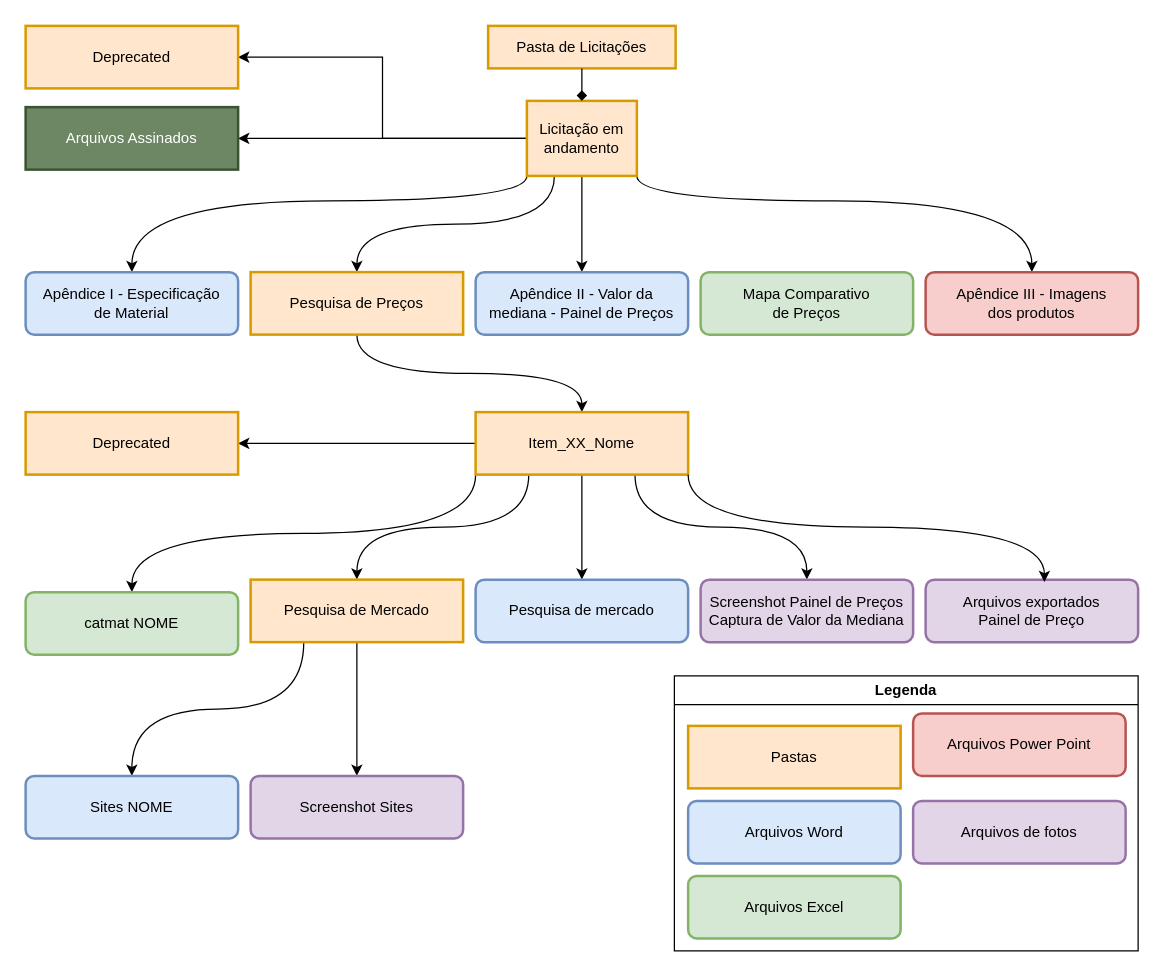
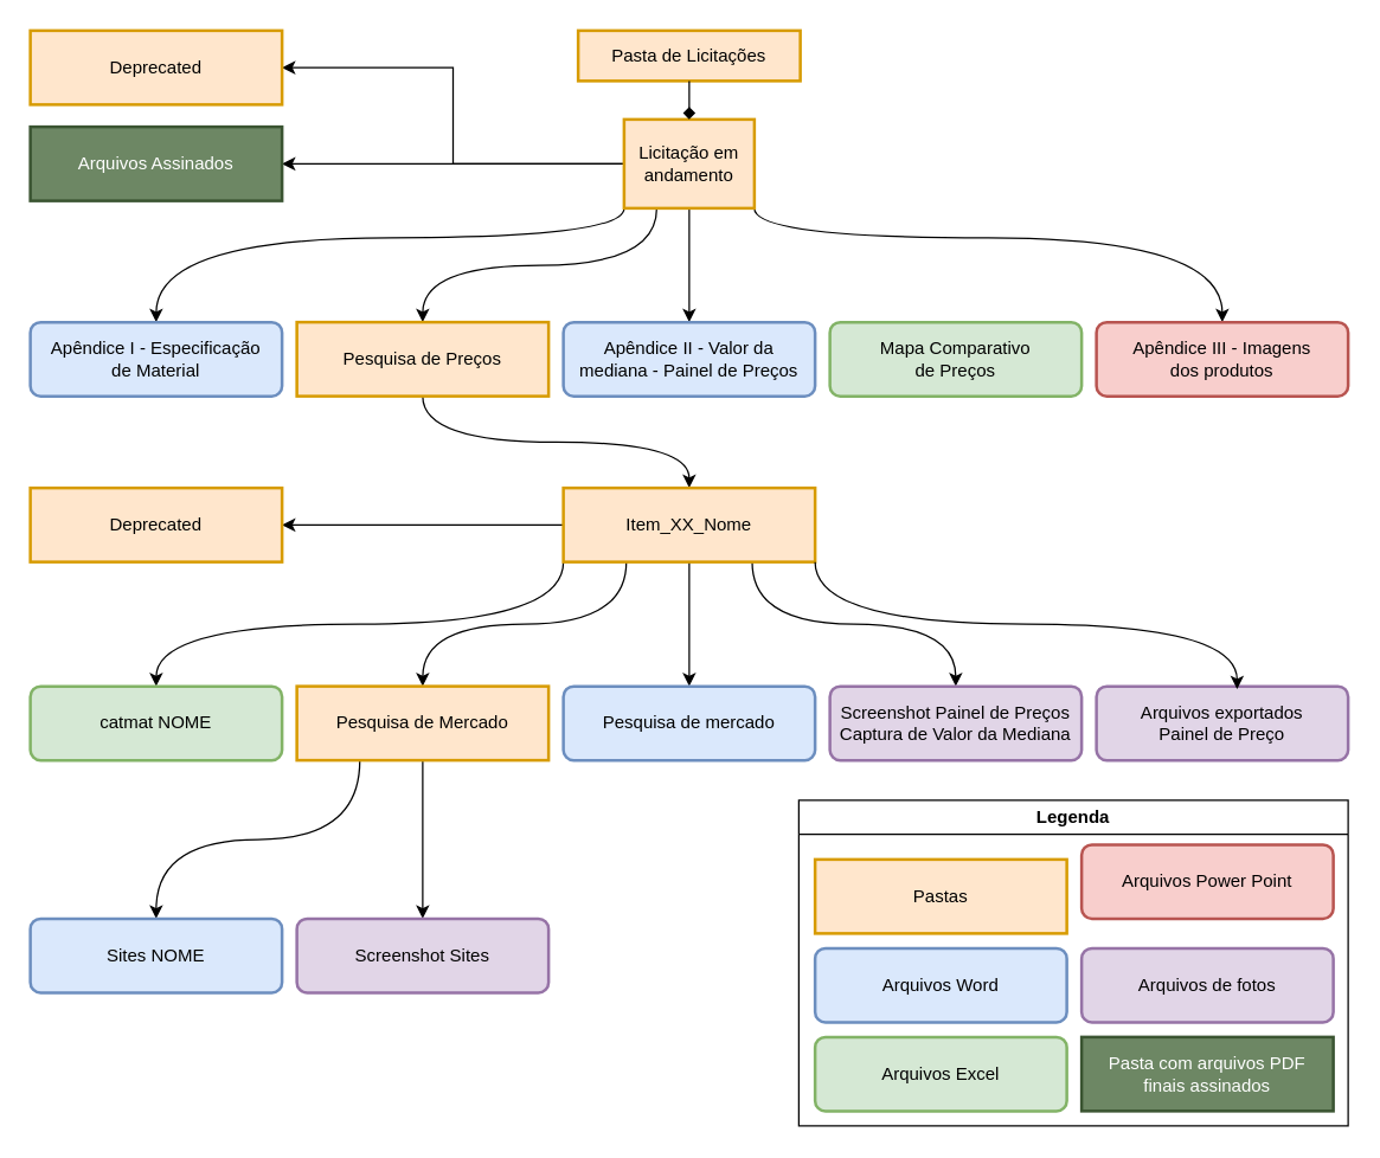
  <mxCell id="0" />
  <mxCell id="1" parent="0" />
  <mxCell id="2" value="Pasta de Licitações" style="whiteSpace=wrap;strokeWidth=2;fillColor=#ffe6cc;strokeColor=#d79b00;" parent="1" vertex="1"><mxGeometry x="390" y="20" width="150" height="34" as="geometry" /></mxCell>
  <mxCell id="3" style="edgeStyle=orthogonalEdgeStyle;rounded=0;orthogonalLoop=1;jettySize=auto;html=1;exitX=0;exitY=1;exitDx=0;exitDy=0;entryX=0.5;entryY=0;entryDx=0;entryDy=0;curved=1;" edge="1" parent="1" source="9" target="10"><mxGeometry relative="1" as="geometry"><Array as="points"><mxPoint x="421" y="160" /><mxPoint x="105" y="160" /></Array></mxGeometry></mxCell>
  <mxCell id="4" style="edgeStyle=orthogonalEdgeStyle;rounded=0;orthogonalLoop=1;jettySize=auto;html=1;exitX=0.25;exitY=1;exitDx=0;exitDy=0;entryX=0.5;entryY=0;entryDx=0;entryDy=0;curved=1;" edge="1" parent="1" source="9" target="13"><mxGeometry relative="1" as="geometry" /></mxCell>
  <mxCell id="5" style="edgeStyle=orthogonalEdgeStyle;rounded=0;orthogonalLoop=1;jettySize=auto;html=1;exitX=0;exitY=0.5;exitDx=0;exitDy=0;entryX=1;entryY=0.5;entryDx=0;entryDy=0;" edge="1" parent="1" source="9" target="16"><mxGeometry relative="1" as="geometry" /></mxCell>
  <mxCell id="6" style="edgeStyle=orthogonalEdgeStyle;rounded=0;orthogonalLoop=1;jettySize=auto;html=1;exitX=0;exitY=0.5;exitDx=0;exitDy=0;entryX=1;entryY=0.5;entryDx=0;entryDy=0;" edge="1" parent="1" source="9" target="18"><mxGeometry relative="1" as="geometry" /></mxCell>
  <mxCell id="7" style="edgeStyle=orthogonalEdgeStyle;rounded=0;orthogonalLoop=1;jettySize=auto;html=1;exitX=0.5;exitY=1;exitDx=0;exitDy=0;entryX=0.5;entryY=0;entryDx=0;entryDy=0;" edge="1" parent="1" source="9" target="14"><mxGeometry relative="1" as="geometry" /></mxCell>
  <mxCell id="8" style="edgeStyle=orthogonalEdgeStyle;rounded=0;orthogonalLoop=1;jettySize=auto;html=1;exitX=1;exitY=1;exitDx=0;exitDy=0;entryX=0.5;entryY=0;entryDx=0;entryDy=0;curved=1;" edge="1" parent="1" source="9" target="17"><mxGeometry relative="1" as="geometry"><Array as="points"><mxPoint x="509" y="160" /><mxPoint x="825" y="160" /></Array></mxGeometry></mxCell>
  <mxCell id="9" value="Licitação em andamento" style="whiteSpace=wrap;strokeWidth=2;fillColor=#ffe6cc;strokeColor=#d79b00;" parent="1" vertex="1"><mxGeometry x="421" y="80" width="88" height="60" as="geometry" /></mxCell>
  <mxCell id="10" value="Apêndice I - Especificação&#10;de Material" style="rounded=1;absoluteArcSize=1;arcSize=14;whiteSpace=wrap;strokeWidth=2;fillColor=#dae8fc;strokeColor=#6c8ebf;" parent="1" vertex="1"><mxGeometry x="20" y="217" width="170" height="50" as="geometry" /></mxCell>
  <mxCell id="11" value="" style="curved=1;startArrow=none;endArrow=diamond;exitX=0.5;exitY=1;entryX=0.5;entryY=0;" parent="1" source="2" target="9" edge="1"><mxGeometry relative="1" as="geometry"><Array as="points" /></mxGeometry></mxCell>
  <mxCell id="12" style="edgeStyle=orthogonalEdgeStyle;rounded=0;orthogonalLoop=1;jettySize=auto;html=1;exitX=0.5;exitY=1;exitDx=0;exitDy=0;entryX=0.5;entryY=0;entryDx=0;entryDy=0;curved=1;" edge="1" parent="1" source="13" target="24"><mxGeometry relative="1" as="geometry" /></mxCell>
  <mxCell id="13" value="Pesquisa de Preços" style="rounded=0;absoluteArcSize=1;arcSize=14;whiteSpace=wrap;strokeWidth=2;fillColor=#ffe6cc;strokeColor=#d79b00;" vertex="1" parent="1"><mxGeometry x="200" y="217" width="170" height="50" as="geometry" /></mxCell>
  <mxCell id="14" value="Apêndice II - Valor da&#10;mediana - Painel de Preços" style="rounded=1;absoluteArcSize=1;arcSize=14;whiteSpace=wrap;strokeWidth=2;fillColor=#dae8fc;strokeColor=#6c8ebf;" vertex="1" parent="1"><mxGeometry x="380" y="217" width="170" height="50" as="geometry" /></mxCell>
  <mxCell id="15" value="Mapa Comparativo&#10;de Preços" style="rounded=1;absoluteArcSize=1;arcSize=14;whiteSpace=wrap;strokeWidth=2;fillColor=#d5e8d4;strokeColor=#82b366;" vertex="1" parent="1"><mxGeometry x="560" y="217" width="170" height="50" as="geometry" /></mxCell>
  <mxCell id="16" value="Deprecated" style="rounded=0;absoluteArcSize=1;arcSize=14;whiteSpace=wrap;strokeWidth=2;fillColor=#ffe6cc;strokeColor=#d79b00;" vertex="1" parent="1"><mxGeometry x="20" y="20" width="170" height="50" as="geometry" /></mxCell>
  <mxCell id="17" value="Apêndice III - Imagens&#10;dos produtos" style="rounded=1;absoluteArcSize=1;arcSize=14;whiteSpace=wrap;strokeWidth=2;fillColor=#f8cecc;strokeColor=#b85450;" vertex="1" parent="1"><mxGeometry x="740" y="217" width="170" height="50" as="geometry" /></mxCell>
  <mxCell id="18" value="Arquivos Assinados" style="rounded=0;absoluteArcSize=1;arcSize=14;whiteSpace=wrap;strokeWidth=2;fillColor=#6d8764;strokeColor=#3A5431;fontColor=#ffffff;" vertex="1" parent="1"><mxGeometry x="20" y="85" width="170" height="50" as="geometry" /></mxCell>
  <mxCell id="19" style="edgeStyle=orthogonalEdgeStyle;rounded=0;orthogonalLoop=1;jettySize=auto;html=1;exitX=0;exitY=0.5;exitDx=0;exitDy=0;entryX=1;entryY=0.5;entryDx=0;entryDy=0;" edge="1" parent="1" source="24" target="25"><mxGeometry relative="1" as="geometry" /></mxCell>
  <mxCell id="20" style="edgeStyle=orthogonalEdgeStyle;rounded=0;orthogonalLoop=1;jettySize=auto;html=1;exitX=0.5;exitY=1;exitDx=0;exitDy=0;entryX=0.5;entryY=0;entryDx=0;entryDy=0;curved=1;" edge="1" parent="1" source="24" target="30"><mxGeometry relative="1" as="geometry" /></mxCell>
  <mxCell id="21" style="edgeStyle=orthogonalEdgeStyle;rounded=0;orthogonalLoop=1;jettySize=auto;html=1;exitX=0.75;exitY=1;exitDx=0;exitDy=0;entryX=0.5;entryY=0;entryDx=0;entryDy=0;curved=1;" edge="1" parent="1" source="24" target="32"><mxGeometry relative="1" as="geometry" /></mxCell>
  <mxCell id="22" style="edgeStyle=orthogonalEdgeStyle;rounded=0;orthogonalLoop=1;jettySize=auto;html=1;exitX=0;exitY=1;exitDx=0;exitDy=0;entryX=0.5;entryY=0;entryDx=0;entryDy=0;curved=1;" edge="1" parent="1" source="24" target="29"><mxGeometry relative="1" as="geometry" /></mxCell>
  <mxCell id="23" style="edgeStyle=orthogonalEdgeStyle;rounded=0;orthogonalLoop=1;jettySize=auto;html=1;exitX=0.25;exitY=1;exitDx=0;exitDy=0;entryX=0.5;entryY=0;entryDx=0;entryDy=0;curved=1;" edge="1" parent="1" source="24" target="28"><mxGeometry relative="1" as="geometry" /></mxCell>
  <mxCell id="24" value="Item_XX_Nome" style="rounded=0;absoluteArcSize=1;arcSize=14;whiteSpace=wrap;strokeWidth=2;fillColor=#ffe6cc;strokeColor=#d79b00;" vertex="1" parent="1"><mxGeometry x="380" y="329" width="170" height="50" as="geometry" /></mxCell>
  <mxCell id="25" value="Deprecated" style="rounded=0;absoluteArcSize=1;arcSize=14;whiteSpace=wrap;strokeWidth=2;fillColor=#ffe6cc;strokeColor=#d79b00;" vertex="1" parent="1"><mxGeometry x="20" y="329" width="170" height="50" as="geometry" /></mxCell>
  <mxCell id="26" style="edgeStyle=orthogonalEdgeStyle;rounded=0;orthogonalLoop=1;jettySize=auto;html=1;exitX=0.5;exitY=1;exitDx=0;exitDy=0;entryX=0.5;entryY=0;entryDx=0;entryDy=0;" edge="1" parent="1" source="28" target="35"><mxGeometry relative="1" as="geometry" /></mxCell>
  <mxCell id="27" style="edgeStyle=orthogonalEdgeStyle;rounded=0;orthogonalLoop=1;jettySize=auto;html=1;exitX=0.25;exitY=1;exitDx=0;exitDy=0;entryX=0.5;entryY=0;entryDx=0;entryDy=0;curved=1;" edge="1" parent="1" source="28" target="34"><mxGeometry relative="1" as="geometry" /></mxCell>
  <mxCell id="28" value="Pesquisa de Mercado" style="rounded=0;absoluteArcSize=1;arcSize=14;whiteSpace=wrap;strokeWidth=2;fillColor=#ffe6cc;strokeColor=#d79b00;" vertex="1" parent="1"><mxGeometry x="200" y="463" width="170" height="50" as="geometry" /></mxCell>
- <mxCell id="29" value="catmat NOME" style="rounded=1;absoluteArcSize=1;arcSize=14;whiteSpace=wrap;strokeWidth=2;fillColor=#d5e8d4;strokeColor=#82b366;" vertex="1" parent="1"><mxGeometry x="20" y="473" width="170" height="50" as="geometry" /></mxCell>
+ <mxCell id="29" value="catmat NOME" style="rounded=1;absoluteArcSize=1;arcSize=14;whiteSpace=wrap;strokeWidth=2;fillColor=#d5e8d4;strokeColor=#82b366;" vertex="1" parent="1"><mxGeometry x="20" y="463" width="170" height="50" as="geometry" /></mxCell>
  <mxCell id="30" value="Pesquisa de mercado" style="rounded=1;absoluteArcSize=1;arcSize=14;whiteSpace=wrap;strokeWidth=2;fillColor=#dae8fc;strokeColor=#6c8ebf;" vertex="1" parent="1"><mxGeometry x="380" y="463" width="170" height="50" as="geometry" /></mxCell>
  <mxCell id="31" value="Arquivos exportados&#10;Painel de Preço" style="rounded=1;absoluteArcSize=1;arcSize=14;whiteSpace=wrap;strokeWidth=2;fillColor=#e1d5e7;strokeColor=#9673a6;" vertex="1" parent="1"><mxGeometry x="740" y="463" width="170" height="50" as="geometry" /></mxCell>
  <mxCell id="32" value="Screenshot Painel de Preços&#10;Captura de Valor da Mediana" style="rounded=1;absoluteArcSize=1;arcSize=14;whiteSpace=wrap;strokeWidth=2;fillColor=#e1d5e7;strokeColor=#9673a6;" vertex="1" parent="1"><mxGeometry x="560" y="463" width="170" height="50" as="geometry" /></mxCell>
  <mxCell id="33" style="edgeStyle=orthogonalEdgeStyle;rounded=0;orthogonalLoop=1;jettySize=auto;html=1;exitX=1;exitY=1;exitDx=0;exitDy=0;entryX=0.559;entryY=0.04;entryDx=0;entryDy=0;entryPerimeter=0;curved=1;" edge="1" parent="1" source="24" target="31"><mxGeometry relative="1" as="geometry" /></mxCell>
  <mxCell id="34" value="Sites NOME" style="rounded=1;absoluteArcSize=1;arcSize=14;whiteSpace=wrap;strokeWidth=2;fillColor=#dae8fc;strokeColor=#6c8ebf;" vertex="1" parent="1"><mxGeometry x="20" y="620" width="170" height="50" as="geometry" /></mxCell>
  <mxCell id="35" value="Screenshot Sites" style="rounded=1;absoluteArcSize=1;arcSize=14;whiteSpace=wrap;strokeWidth=2;fillColor=#e1d5e7;strokeColor=#9673a6;" vertex="1" parent="1"><mxGeometry x="200" y="620" width="170" height="50" as="geometry" /></mxCell>
  <mxCell id="36" value="Legenda" style="swimlane;whiteSpace=wrap;html=1;" vertex="1" parent="1"><mxGeometry x="539" y="540" width="371" height="220" as="geometry"><mxRectangle x="359" y="580" width="90" height="30" as="alternateBounds" /></mxGeometry></mxCell>
  <mxCell id="37" value="Pastas" style="rounded=0;absoluteArcSize=1;arcSize=14;whiteSpace=wrap;strokeWidth=2;fillColor=#ffe6cc;strokeColor=#d79b00;" vertex="1" parent="36"><mxGeometry x="11" y="40" width="170" height="50" as="geometry" /></mxCell>
  <mxCell id="38" value="Arquivos Word" style="rounded=1;absoluteArcSize=1;arcSize=14;whiteSpace=wrap;strokeWidth=2;fillColor=#dae8fc;strokeColor=#6c8ebf;" vertex="1" parent="36"><mxGeometry x="11" y="100" width="170" height="50" as="geometry" /></mxCell>
  <mxCell id="39" value="Arquivos Excel" style="rounded=1;absoluteArcSize=1;arcSize=14;whiteSpace=wrap;strokeWidth=2;fillColor=#d5e8d4;strokeColor=#82b366;" vertex="1" parent="36"><mxGeometry x="11" y="160" width="170" height="50" as="geometry" /></mxCell>
  <mxCell id="40" value="Arquivos Power Point" style="rounded=1;absoluteArcSize=1;arcSize=14;whiteSpace=wrap;strokeWidth=2;fillColor=#f8cecc;strokeColor=#b85450;" vertex="1" parent="36"><mxGeometry x="191" y="30" width="170" height="50" as="geometry" /></mxCell>
  <mxCell id="41" value="Arquivos de fotos" style="rounded=1;absoluteArcSize=1;arcSize=14;whiteSpace=wrap;strokeWidth=2;fillColor=#e1d5e7;strokeColor=#9673a6;" vertex="1" parent="36"><mxGeometry x="191" y="100" width="170" height="50" as="geometry" /></mxCell>
+ <mxCell id="42" value="Pasta com arquivos PDF&#10;finais assinados" style="rounded=0;absoluteArcSize=1;arcSize=14;whiteSpace=wrap;strokeWidth=2;fillColor=#6d8764;strokeColor=#3A5431;fontColor=#ffffff;" vertex="1" parent="36"><mxGeometry x="191" y="160" width="170" height="50" as="geometry" /></mxCell>
